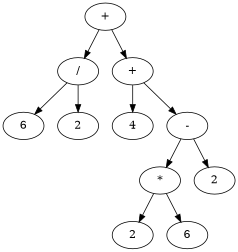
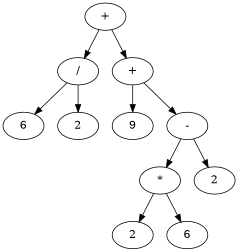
  digraph {
    ordering=out
    n1 [label=6]
    n2 [label=2]
    n3 [label="/"]
-   n4 [label=4]
+   n4 [label=9]
    n5 [label=2]
    n6 [label=6]
    n7 [label="*"]
    n8 [label=2]
    n9 [label="-"]
    n10 [label="+"]
    n11 [label="+"]
    n3 -> n1
    n3 -> n2
    n7 -> n5
    n7 -> n6
    n9 -> n7
    n9 -> n8
    n10 -> n4
    n10 -> n9
    n11 -> n3
    n11 -> n10
  }
